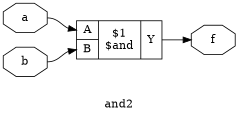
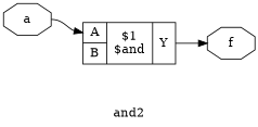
  digraph {
    label=and2
    rankdir=LR
    remincross=true
    node [color=black fontcolor=black shape=octagon]
    edge [color=black tailport=e]
    n1 [label=a]
    n2 [label="{{<p5> A|<p6> B}|$1\n$and|{<p7> Y}}" shape=record color="" fontcolor=""]
-   n3 [label=b]
    n4 [label=f]
    n1 -> n2 [headport="p5:w"]
    n2 -> n4 [headport=w tailport="p7:e"]
-   n3 -> n2 [headport="p6:w"]
  }
